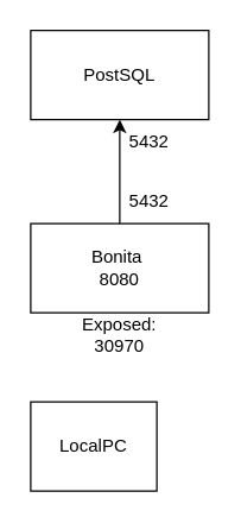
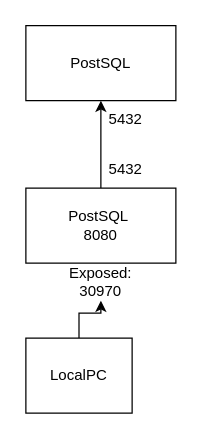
  <mxCell id="0" />
  <mxCell id="1" parent="0" />
  <mxCell id="2" value="" style="edgeStyle=orthogonalEdgeStyle;rounded=0;orthogonalLoop=1;jettySize=auto;html=1;" edge="1" parent="1" source="3" target="4"><mxGeometry relative="1" as="geometry" /></mxCell>
- <mxCell id="3" value="Bonita&amp;nbsp;&lt;br&gt;8080" style="rounded=0;whiteSpace=wrap;html=1;" vertex="1" parent="1"><mxGeometry x="20" y="150" width="120" height="60" as="geometry" /></mxCell>
+ <mxCell id="3" value="PostSQL&amp;nbsp;&lt;br&gt;8080" style="rounded=0;whiteSpace=wrap;html=1;" vertex="1" parent="1"><mxGeometry x="20" y="150" width="120" height="60" as="geometry" /></mxCell>
  <mxCell id="4" value="PostSQL" style="rounded=0;whiteSpace=wrap;html=1;" vertex="1" parent="1"><mxGeometry x="20" y="20" width="120" height="60" as="geometry" /></mxCell>
+ <mxCell id="5" value="" style="edgeStyle=orthogonalEdgeStyle;rounded=0;orthogonalLoop=1;jettySize=auto;html=1;" edge="1" parent="1" source="6" target="7"><mxGeometry relative="1" as="geometry" /></mxCell>
  <mxCell id="6" value="LocalPC" style="rounded=0;whiteSpace=wrap;html=1;" vertex="1" parent="1"><mxGeometry x="20" y="270" width="85" height="60" as="geometry" /></mxCell>
  <mxCell id="7" value="Exposed:&lt;br&gt;30970" style="text;html=1;strokeColor=none;fillColor=none;align=center;verticalAlign=middle;whiteSpace=wrap;rounded=0;" vertex="1" parent="1"><mxGeometry x="50" y="210" width="60" height="30" as="geometry" /></mxCell>
  <mxCell id="8" value="5432" style="text;html=1;strokeColor=none;fillColor=none;align=center;verticalAlign=middle;whiteSpace=wrap;rounded=0;" vertex="1" parent="1"><mxGeometry x="70" y="80" width="60" height="30" as="geometry" /></mxCell>
  <mxCell id="9" value="5432" style="text;html=1;strokeColor=none;fillColor=none;align=center;verticalAlign=middle;whiteSpace=wrap;rounded=0;" vertex="1" parent="1"><mxGeometry x="70" y="120" width="60" height="30" as="geometry" /></mxCell>
